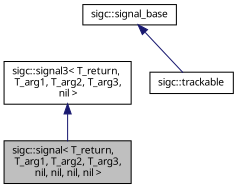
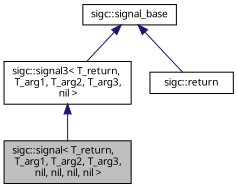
  digraph {
    node [color=black fillcolor=white fontname=Sans fontsize=10 shape=record style=filled]
    edge [color=midnightblue dir=back fontname=Sans fontsize=10 labelfontname=Sans labelfontsize=10 style=solid]
    n1 [fillcolor=grey75 fontcolor=black height=0.2 label="sigc::signal\< T_return,\l T_arg1, T_arg2, T_arg3,\l nil, nil, nil, nil \>" width=0.4]
    n2 [height=0.2 label="sigc::signal3\< T_return,\l T_arg1, T_arg2, T_arg3,\l nil \>" width=0.4]
    n3 [height=0.2 label="sigc::signal_base" width=0.4]
-   n4 [height=0.2 label="sigc::trackable" width=0.4]
+   n4 [height=0.2 label="sigc::return" width=0.4]
    n2 -> n1
+   n3 -> n2
    n3 -> n4
  }
